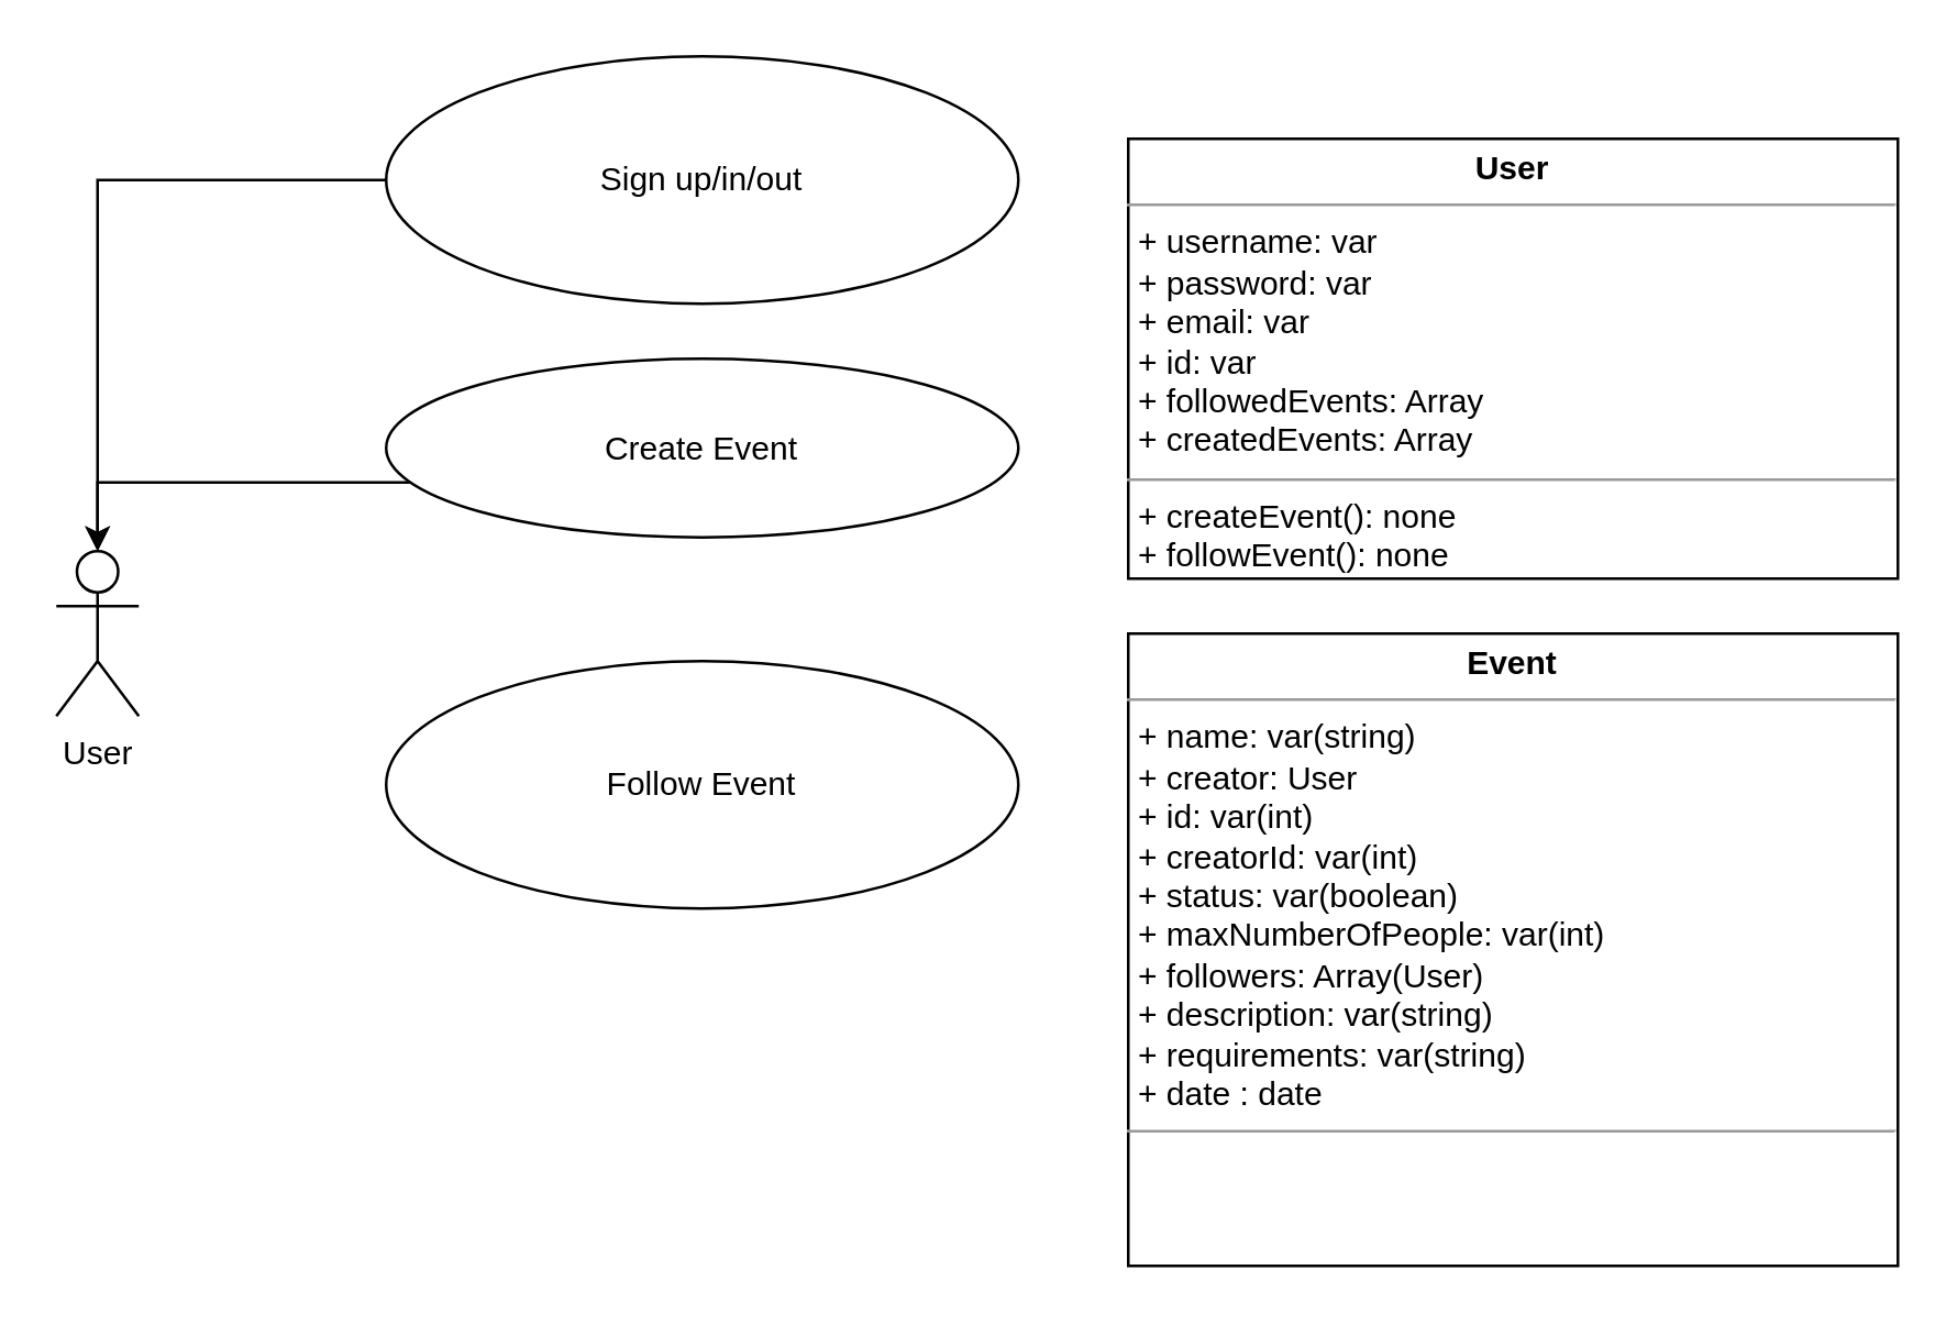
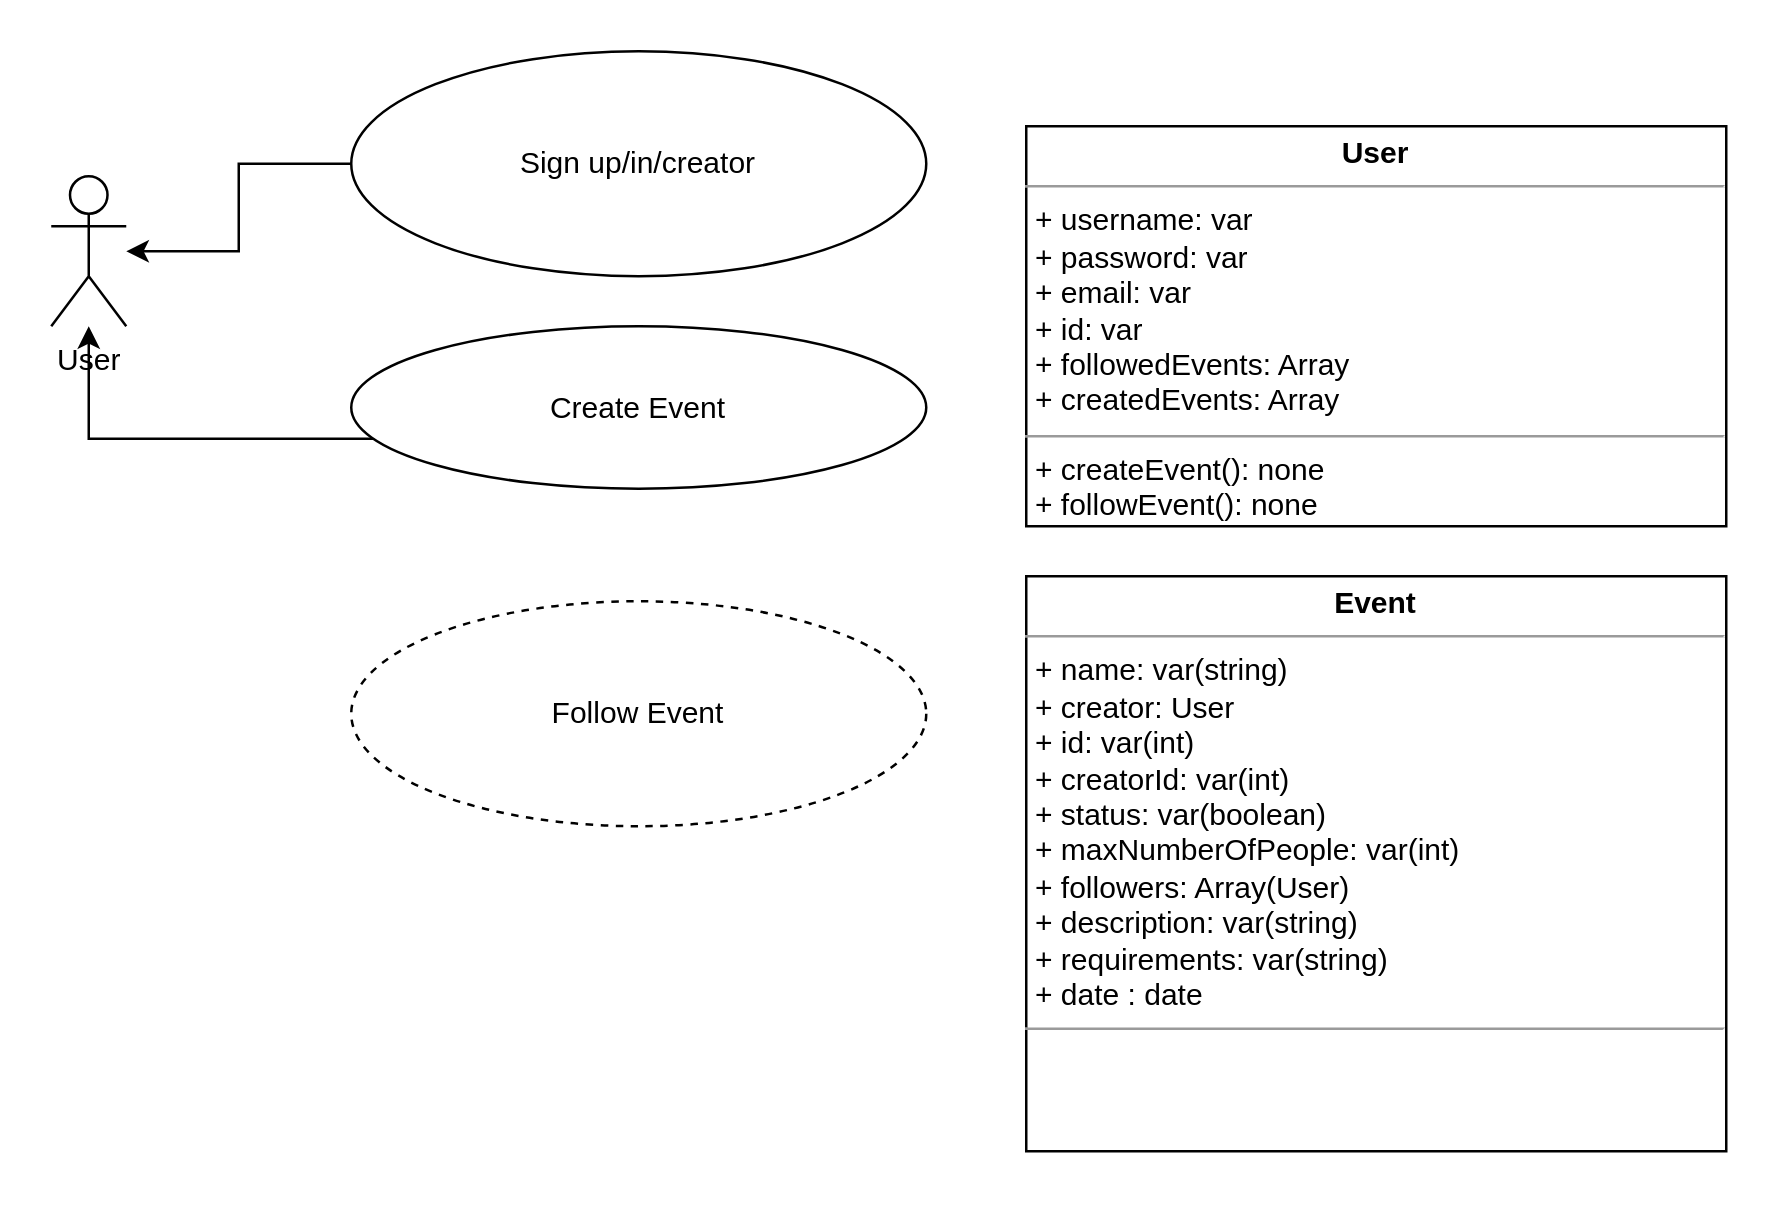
  <mxCell id="0" />
  <mxCell id="1" parent="0" />
- <mxCell id="2" value="User" style="shape=umlActor;verticalLabelPosition=bottom;labelBackgroundColor=#ffffff;verticalAlign=top;html=1;outlineConnect=0;" parent="1" vertex="1"><mxGeometry x="20" y="200" width="30" height="60" as="geometry" /></mxCell>
+ <mxCell id="2" value="User" style="shape=umlActor;verticalLabelPosition=bottom;labelBackgroundColor=#ffffff;verticalAlign=top;html=1;outlineConnect=0;" parent="1" vertex="1"><mxGeometry x="20" y="70" width="30" height="60" as="geometry" /></mxCell>
  <mxCell id="3" style="edgeStyle=orthogonalEdgeStyle;rounded=0;orthogonalLoop=1;jettySize=auto;html=1;" parent="1" source="4" target="2" edge="1"><mxGeometry relative="1" as="geometry" /></mxCell>
- <mxCell id="4" value="Sign up/in/out" style="ellipse;whiteSpace=wrap;html=1;" parent="1" vertex="1"><mxGeometry x="140" y="20" width="230" height="90" as="geometry" /></mxCell>
+ <mxCell id="4" value="Sign up/in/creator" style="ellipse;whiteSpace=wrap;html=1;" parent="1" vertex="1"><mxGeometry x="140" y="20" width="230" height="90" as="geometry" /></mxCell>
  <mxCell id="5" style="edgeStyle=orthogonalEdgeStyle;rounded=0;orthogonalLoop=1;jettySize=auto;html=1;" parent="1" source="6" target="2" edge="1"><mxGeometry relative="1" as="geometry"><Array as="points"><mxPoint x="35" y="175" /></Array></mxGeometry></mxCell>
  <mxCell id="6" value="Create Event" style="ellipse;whiteSpace=wrap;html=1;" parent="1" vertex="1"><mxGeometry x="140" y="130" width="230" height="65" as="geometry" /></mxCell>
- <mxCell id="7" value="Follow Event" style="ellipse;whiteSpace=wrap;html=1;" parent="1" vertex="1"><mxGeometry x="140" y="240" width="230" height="90" as="geometry" /></mxCell>
+ <mxCell id="7" value="Follow Event" style="ellipse;whiteSpace=wrap;html=1;dashed=1;" parent="1" vertex="1"><mxGeometry x="140" y="240" width="230" height="90" as="geometry" /></mxCell>
  <mxCell id="8" value="&lt;p style=&quot;margin: 0px ; margin-top: 4px ; text-align: center&quot;&gt;&lt;b&gt;User&lt;/b&gt;&lt;/p&gt;&lt;hr size=&quot;1&quot;&gt;&lt;p style=&quot;margin: 0px ; margin-left: 4px&quot;&gt;+ username: var&lt;/p&gt;&lt;p style=&quot;margin: 0px ; margin-left: 4px&quot;&gt;+ password: var&lt;/p&gt;&lt;p style=&quot;margin: 0px ; margin-left: 4px&quot;&gt;+ email: var&lt;/p&gt;&lt;p style=&quot;margin: 0px ; margin-left: 4px&quot;&gt;+ id: var&lt;br&gt;&lt;/p&gt;&lt;p style=&quot;margin: 0px ; margin-left: 4px&quot;&gt;+ followedEvents: Array&lt;/p&gt;&lt;p style=&quot;margin: 0px ; margin-left: 4px&quot;&gt;+ createdEvents: Array&lt;/p&gt;&lt;hr size=&quot;1&quot;&gt;&lt;p style=&quot;margin: 0px ; margin-left: 4px&quot;&gt;+ createEvent(): none&lt;/p&gt;&lt;p style=&quot;margin: 0px ; margin-left: 4px&quot;&gt;+ followEvent(): none&lt;br&gt;&lt;/p&gt;" style="verticalAlign=top;align=left;overflow=fill;fontSize=12;fontFamily=Helvetica;html=1;" parent="1" vertex="1"><mxGeometry x="410" y="50" width="280" height="160" as="geometry" /></mxCell>
  <mxCell id="9" value="&lt;p style=&quot;margin: 0px ; margin-top: 4px ; text-align: center&quot;&gt;&lt;b&gt;Event&lt;/b&gt;&lt;/p&gt;&lt;hr size=&quot;1&quot;&gt;&lt;p style=&quot;margin: 0px ; margin-left: 4px&quot;&gt;+ name: var(string)&lt;/p&gt;&lt;p style=&quot;margin: 0px ; margin-left: 4px&quot;&gt;+ creator: User&lt;br&gt;&lt;/p&gt;&lt;p style=&quot;margin: 0px ; margin-left: 4px&quot;&gt;+ id: var(int)&lt;br&gt;&lt;/p&gt;&lt;p style=&quot;margin: 0px ; margin-left: 4px&quot;&gt;+ creatorId: var(int)&lt;/p&gt;&lt;p style=&quot;margin: 0px ; margin-left: 4px&quot;&gt;+ status: var(boolean)&lt;/p&gt;&lt;p style=&quot;margin: 0px ; margin-left: 4px&quot;&gt;+ maxNumberOfPeople: var(int)&lt;/p&gt;&lt;p style=&quot;margin: 0px ; margin-left: 4px&quot;&gt;+ followers: Array(User)&lt;/p&gt;&lt;p style=&quot;margin: 0px ; margin-left: 4px&quot;&gt;+ description: var(string)&lt;/p&gt;&lt;p style=&quot;margin: 0px ; margin-left: 4px&quot;&gt;+ requirements: var(string)&lt;/p&gt;&lt;p style=&quot;margin: 0px ; margin-left: 4px&quot;&gt;+ date : date&lt;/p&gt;&lt;hr size=&quot;1&quot;&gt;&lt;p style=&quot;margin: 0px ; margin-left: 4px&quot;&gt;&lt;br&gt;&lt;/p&gt;" style="verticalAlign=top;align=left;overflow=fill;fontSize=12;fontFamily=Helvetica;html=1;" parent="1" vertex="1"><mxGeometry x="410" y="230" width="280" height="230" as="geometry" /></mxCell>
